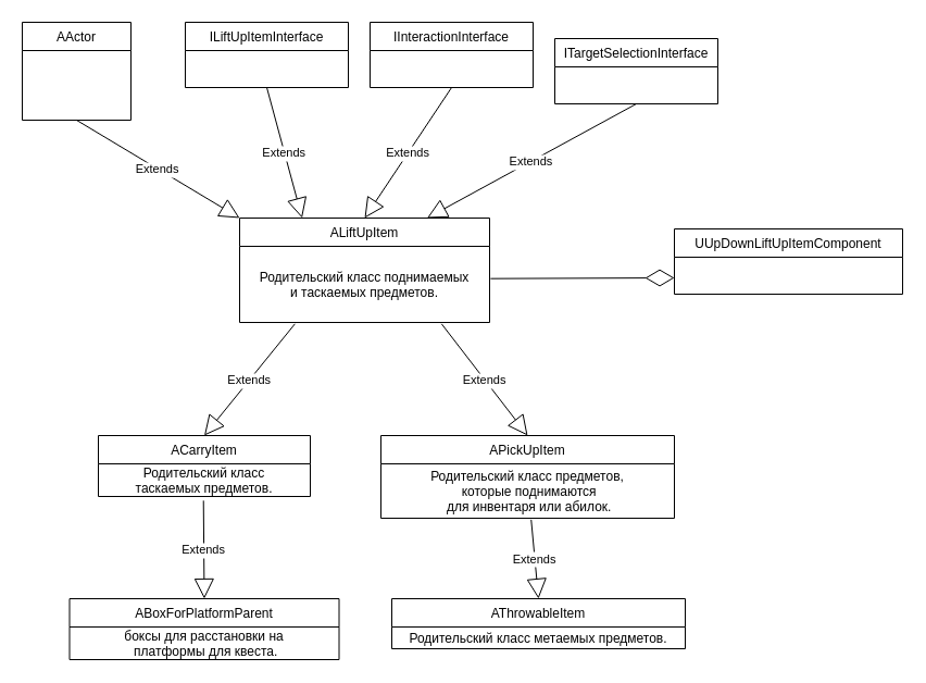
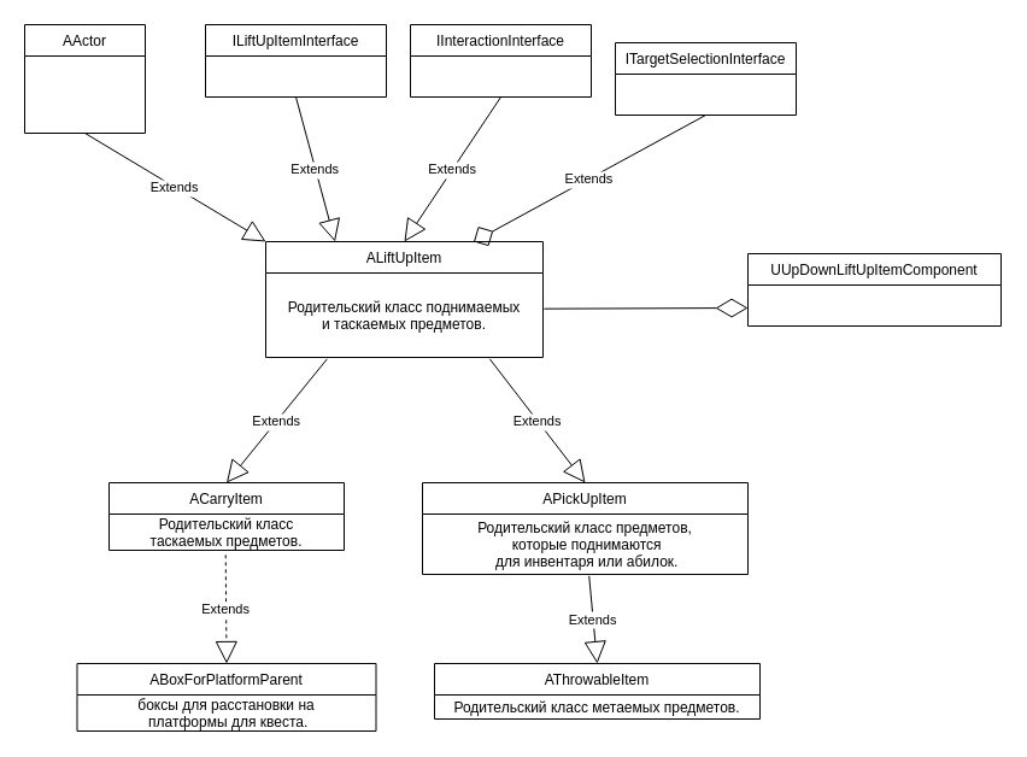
  <mxCell id="0" />
  <mxCell id="1" parent="0" />
  <mxCell id="2" value="AActor" style="swimlane;fontStyle=0;childLayout=stackLayout;horizontal=1;startSize=26;fillColor=none;horizontalStack=0;resizeParent=1;resizeParentMax=0;resizeLast=0;collapsible=0;marginBottom=0;html=0;autosize=0;" vertex="1" parent="1"><mxGeometry x="20" y="20" width="100" height="90" as="geometry"><mxRectangle x="90" y="150" width="420" height="26" as="alternateBounds" /></mxGeometry></mxCell>
  <mxCell id="3" value="ILiftUpItemInterface" style="swimlane;fontStyle=0;childLayout=stackLayout;horizontal=1;startSize=26;fillColor=none;horizontalStack=0;resizeParent=1;resizeParentMax=0;resizeLast=0;collapsible=0;marginBottom=0;html=0;autosize=0;" vertex="1" parent="1"><mxGeometry x="170" y="20" width="150" height="60" as="geometry"><mxRectangle x="90" y="150" width="420" height="26" as="alternateBounds" /></mxGeometry></mxCell>
  <mxCell id="4" value="IInteractionInterface" style="swimlane;fontStyle=0;childLayout=stackLayout;horizontal=1;startSize=26;fillColor=none;horizontalStack=0;resizeParent=1;resizeParentMax=0;resizeLast=0;collapsible=0;marginBottom=0;html=0;autosize=0;" vertex="1" parent="1"><mxGeometry x="340" y="20" width="150" height="60" as="geometry"><mxRectangle x="90" y="150" width="420" height="26" as="alternateBounds" /></mxGeometry></mxCell>
  <mxCell id="5" value="ITargetSelectionInterface" style="swimlane;fontStyle=0;childLayout=stackLayout;horizontal=1;startSize=26;fillColor=none;horizontalStack=0;resizeParent=1;resizeParentMax=0;resizeLast=0;collapsible=0;marginBottom=0;html=0;autosize=0;" vertex="1" parent="1"><mxGeometry x="510" y="35" width="150" height="60" as="geometry"><mxRectangle x="90" y="150" width="420" height="26" as="alternateBounds" /></mxGeometry></mxCell>
  <mxCell id="6" value="ALiftUpItem" style="swimlane;fontStyle=0;childLayout=stackLayout;horizontal=1;startSize=26;fillColor=none;horizontalStack=0;resizeParent=1;resizeParentMax=0;resizeLast=0;collapsible=0;marginBottom=0;html=0;autosize=0;" vertex="1" parent="1"><mxGeometry x="220" y="200" width="230" height="96" as="geometry"><mxRectangle x="90" y="150" width="420" height="26" as="alternateBounds" /></mxGeometry></mxCell>
  <mxCell id="7" value="Родительский класс поднимаемых&#10; и таскаемых предметов." style="text;align=center;verticalAlign=middle;resizable=0;points=[];autosize=1;strokeColor=none;" vertex="1" parent="6"><mxGeometry y="26" width="230" height="70" as="geometry" /></mxCell>
  <mxCell id="8" value="Extends" style="endArrow=block;endSize=16;endFill=0;startFill=1;anchorPointDirection=1;fixDash=0;metaEdit=0;entryX=0;entryY=0;entryDx=0;entryDy=0;fontStyle=0;exitX=0.5;exitY=1;exitDx=0;exitDy=0;" edge="1" parent="1" source="2" target="6"><mxGeometry width="160" relative="1" as="geometry"><mxPoint x="232.87" y="160" as="sourcePoint" /><mxPoint x="230" y="260.986" as="targetPoint" /></mxGeometry></mxCell>
  <mxCell id="9" value="Extends" style="endArrow=block;endSize=16;endFill=0;startFill=1;anchorPointDirection=1;fixDash=0;metaEdit=0;entryX=0.25;entryY=0;entryDx=0;entryDy=0;fontStyle=0;exitX=0.5;exitY=1;exitDx=0;exitDy=0;" edge="1" parent="1" source="3" target="6"><mxGeometry width="160" relative="1" as="geometry"><mxPoint x="232.87" y="160" as="sourcePoint" /><mxPoint x="230" y="260.986" as="targetPoint" /></mxGeometry></mxCell>
  <mxCell id="10" value="Extends" style="endArrow=block;endSize=16;endFill=0;startFill=1;anchorPointDirection=1;fixDash=0;metaEdit=0;entryX=0.5;entryY=0;entryDx=0;entryDy=0;fontStyle=0;exitX=0.5;exitY=1;exitDx=0;exitDy=0;" edge="1" parent="1" source="4" target="6"><mxGeometry width="160" relative="1" as="geometry"><mxPoint x="232.87" y="160" as="sourcePoint" /><mxPoint x="230" y="260.986" as="targetPoint" /></mxGeometry></mxCell>
- <mxCell id="11" value="Extends" style="endArrow=block;endSize=16;endFill=0;startFill=1;anchorPointDirection=1;fixDash=0;metaEdit=0;entryX=0.75;entryY=0;entryDx=0;entryDy=0;fontStyle=0;exitX=0.5;exitY=1;exitDx=0;exitDy=0;" edge="1" parent="1" source="5" target="6"><mxGeometry width="160" relative="1" as="geometry"><mxPoint x="600" y="80" as="sourcePoint" /><mxPoint x="230" y="260.986" as="targetPoint" /></mxGeometry></mxCell>
+ <mxCell id="11" value="Extends" style="endArrow=diamond;endSize=16;endFill=0;startFill=1;anchorPointDirection=1;fixDash=0;metaEdit=0;entryX=0.75;entryY=0;entryDx=0;entryDy=0;fontStyle=0;exitX=0.5;exitY=1;exitDx=0;exitDy=0;" edge="1" parent="1" source="5" target="6"><mxGeometry width="160" relative="1" as="geometry"><mxPoint x="600" y="80" as="sourcePoint" /><mxPoint x="230" y="260.986" as="targetPoint" /></mxGeometry></mxCell>
  <mxCell id="12" value="ACarryItem" style="swimlane;fontStyle=0;childLayout=stackLayout;horizontal=1;startSize=26;fillColor=none;horizontalStack=0;resizeParent=1;resizeParentMax=0;resizeLast=0;collapsible=0;marginBottom=0;autosize=0;" vertex="1" parent="1"><mxGeometry x="90" y="400" width="195" height="56" as="geometry"><mxRectangle x="90" y="150" width="420" height="26" as="alternateBounds" /></mxGeometry></mxCell>
  <mxCell id="13" value="Родительский класс &#10;таскаемых предметов." style="text;align=center;verticalAlign=middle;resizable=0;points=[];autosize=1;strokeColor=none;" vertex="1" parent="12"><mxGeometry y="26" width="195" height="30" as="geometry" /></mxCell>
  <mxCell id="14" value="Extends" style="endArrow=block;endSize=16;endFill=0;startFill=1;anchorPointDirection=1;fixDash=0;metaEdit=0;entryX=0.5;entryY=0;entryDx=0;entryDy=0;fontStyle=0;exitX=0.221;exitY=1.019;exitDx=0;exitDy=0;exitPerimeter=0;" edge="1" parent="1" source="7" target="12"><mxGeometry width="160" relative="1" as="geometry"><mxPoint x="342.87" y="190" as="sourcePoint" /><mxPoint x="340" y="290.986" as="targetPoint" /></mxGeometry></mxCell>
  <mxCell id="15" value="APickUpItem" style="swimlane;fontStyle=0;childLayout=stackLayout;horizontal=1;startSize=26;fillColor=none;horizontalStack=0;resizeParent=1;resizeParentMax=0;resizeLast=0;collapsible=0;marginBottom=0;autosize=0;" vertex="1" parent="1"><mxGeometry x="350" y="400" width="270" height="76" as="geometry"><mxRectangle x="90" y="150" width="420" height="26" as="alternateBounds" /></mxGeometry></mxCell>
  <mxCell id="16" value="Родительский класс предметов,&#10; которые поднимаются&#10; для инвентаря или абилок." style="text;align=center;verticalAlign=middle;resizable=0;points=[];autosize=1;strokeColor=none;" vertex="1" parent="15"><mxGeometry y="26" width="270" height="50" as="geometry" /></mxCell>
  <mxCell id="17" value="Extends" style="endArrow=block;endSize=16;endFill=0;startFill=1;anchorPointDirection=1;fixDash=0;metaEdit=0;entryX=0.5;entryY=0;entryDx=0;entryDy=0;fontStyle=0;exitX=0.808;exitY=1.019;exitDx=0;exitDy=0;exitPerimeter=0;" edge="1" parent="1" source="7" target="15"><mxGeometry width="160" relative="1" as="geometry"><mxPoint x="342.87" y="190" as="sourcePoint" /><mxPoint x="340" y="290.986" as="targetPoint" /></mxGeometry></mxCell>
  <mxCell id="18" value="ABoxForPlatformParent" style="swimlane;fontStyle=0;childLayout=stackLayout;horizontal=1;startSize=26;fillColor=none;horizontalStack=0;resizeParent=1;resizeParentMax=0;resizeLast=0;collapsible=0;marginBottom=0;autosize=0;" vertex="1" parent="1"><mxGeometry x="63.5" y="550" width="248" height="56" as="geometry"><mxRectangle x="90" y="150" width="420" height="26" as="alternateBounds" /></mxGeometry></mxCell>
  <mxCell id="19" value="боксы для расстановки на&#10; платформы для квеста." style="text;align=center;verticalAlign=middle;resizable=0;points=[];autosize=1;strokeColor=none;" vertex="1" parent="18"><mxGeometry y="26" width="248" height="30" as="geometry" /></mxCell>
- <mxCell id="20" value="Extends" style="endArrow=block;endSize=16;endFill=0;startFill=1;anchorPointDirection=1;fixDash=0;metaEdit=0;entryX=0.5;entryY=0;entryDx=0;entryDy=0;fontStyle=0;exitX=0.496;exitY=1.128;exitDx=0;exitDy=0;exitPerimeter=0;" edge="1" parent="1" source="13" target="18"><mxGeometry width="160" relative="1" as="geometry"><mxPoint x="292.87" y="390" as="sourcePoint" /><mxPoint x="290" y="490.986" as="targetPoint" /></mxGeometry></mxCell>
+ <mxCell id="20" value="Extends" style="endArrow=block;endSize=16;endFill=0;startFill=1;anchorPointDirection=1;fixDash=0;metaEdit=0;entryX=0.5;entryY=0;entryDx=0;entryDy=0;fontStyle=0;exitX=0.496;exitY=1.128;exitDx=0;exitDy=0;exitPerimeter=0;dashed=1;" edge="1" parent="1" source="13" target="18"><mxGeometry width="160" relative="1" as="geometry"><mxPoint x="292.87" y="390" as="sourcePoint" /><mxPoint x="290" y="490.986" as="targetPoint" /></mxGeometry></mxCell>
  <mxCell id="21" value="AThrowableItem" style="swimlane;fontStyle=0;childLayout=stackLayout;horizontal=1;startSize=26;fillColor=none;horizontalStack=0;resizeParent=1;resizeParentMax=0;resizeLast=0;collapsible=0;marginBottom=0;autosize=0;" vertex="1" parent="1"><mxGeometry x="360" y="550" width="270" height="46" as="geometry"><mxRectangle x="90" y="150" width="420" height="26" as="alternateBounds" /></mxGeometry></mxCell>
  <mxCell id="22" value="Родительский класс метаемых предметов." style="text;align=center;verticalAlign=middle;resizable=0;points=[];autosize=1;strokeColor=none;" vertex="1" parent="21"><mxGeometry y="26" width="270" height="20" as="geometry" /></mxCell>
  <mxCell id="23" value="Extends" style="endArrow=block;endSize=16;endFill=0;startFill=1;anchorPointDirection=1;fixDash=0;metaEdit=0;entryX=0.5;entryY=0;entryDx=0;entryDy=0;fontStyle=0;exitX=0.512;exitY=1.027;exitDx=0;exitDy=0;exitPerimeter=0;" edge="1" parent="1" source="16" target="21"><mxGeometry width="160" relative="1" as="geometry"><mxPoint x="292.87" y="410" as="sourcePoint" /><mxPoint x="290" y="510.986" as="targetPoint" /></mxGeometry></mxCell>
  <mxCell id="24" value="UUpDownLiftUpItemComponent" style="swimlane;fontStyle=0;childLayout=stackLayout;horizontal=1;startSize=26;fillColor=none;horizontalStack=0;resizeParent=1;resizeParentMax=0;resizeLast=0;collapsible=0;marginBottom=0;html=0;autosize=0;" vertex="1" parent="1"><mxGeometry x="620" y="210" width="210" height="60" as="geometry"><mxRectangle x="90" y="150" width="420" height="26" as="alternateBounds" /></mxGeometry></mxCell>
  <mxCell id="25" value="" style="endArrow=diamondThin;endFill=0;endSize=24;html=1;exitX=1.004;exitY=0.424;exitDx=0;exitDy=0;entryX=0;entryY=0.75;entryDx=0;entryDy=0;exitPerimeter=0;" edge="1" parent="1" source="7" target="24"><mxGeometry width="160" relative="1" as="geometry"><mxPoint x="660" y="290" as="sourcePoint" /><mxPoint x="550" y="290" as="targetPoint" /></mxGeometry></mxCell>
